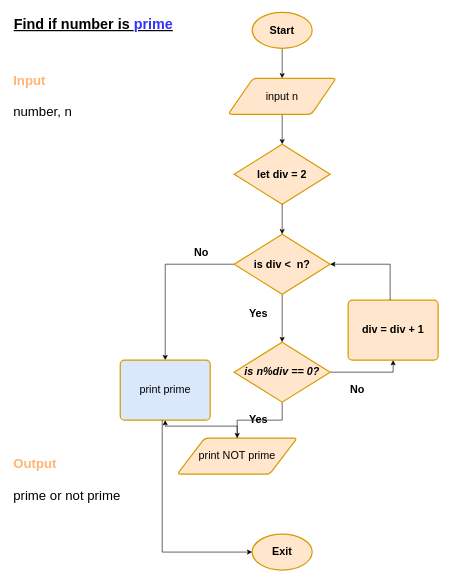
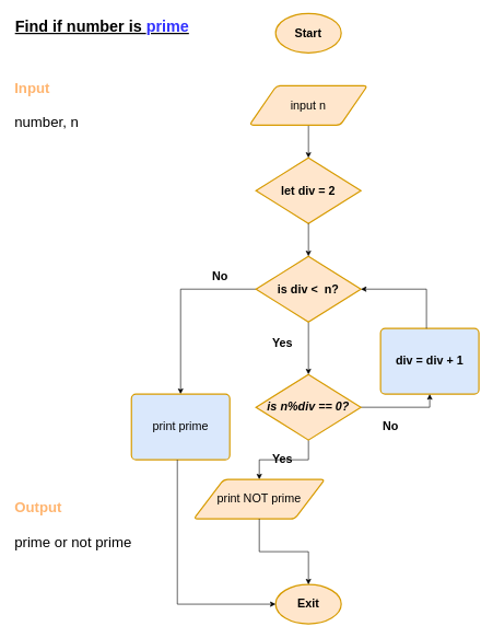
  <mxCell id="0" />
  <mxCell id="1" parent="0" />
- <mxCell id="2" style="edgeStyle=orthogonalEdgeStyle;rounded=0;orthogonalLoop=1;jettySize=auto;html=1;entryX=0.5;entryY=0;entryDx=0;entryDy=0;fontSize=18;fillColor=#ffe6cc;strokeColor=default;" edge="1" parent="1" source="3" target="5"><mxGeometry relative="1" as="geometry" /></mxCell>
  <mxCell id="3" value="Start" style="strokeWidth=2;html=1;shape=mxgraph.flowchart.start_1;whiteSpace=wrap;fontSize=18;fillColor=#ffe6cc;strokeColor=#d79b00;fontStyle=1" vertex="1" parent="1"><mxGeometry x="420" y="20" width="100" height="60" as="geometry" /></mxCell>
  <mxCell id="4" style="edgeStyle=orthogonalEdgeStyle;rounded=0;orthogonalLoop=1;jettySize=auto;html=1;entryX=0.5;entryY=0;entryDx=0;entryDy=0;fontSize=18;fillColor=#ffe6cc;strokeColor=default;" edge="1" parent="1" source="5" target="6"><mxGeometry relative="1" as="geometry" /></mxCell>
  <mxCell id="5" value="input n" style="shape=parallelogram;html=1;strokeWidth=2;perimeter=parallelogramPerimeter;whiteSpace=wrap;rounded=1;arcSize=12;size=0.23;fontSize=18;fillColor=#ffe6cc;strokeColor=#d79b00;" vertex="1" parent="1"><mxGeometry x="380" y="130" width="180" height="60" as="geometry" /></mxCell>
  <mxCell id="6" value="let div = 2" style="rhombus;whiteSpace=wrap;html=1;absoluteArcSize=1;arcSize=14;strokeWidth=2;fontSize=18;fillColor=#ffe6cc;strokeColor=#d79b00;fontStyle=1;" vertex="1" parent="1"><mxGeometry x="390" y="240" width="160" height="100" as="geometry" /></mxCell>
  <mxCell id="7" style="edgeStyle=orthogonalEdgeStyle;rounded=0;orthogonalLoop=1;jettySize=auto;html=1;fontSize=18;fillColor=#ffe6cc;strokeColor=default;" edge="1" parent="1" source="9" target="13"><mxGeometry relative="1" as="geometry" /></mxCell>
  <mxCell id="8" style="edgeStyle=orthogonalEdgeStyle;rounded=0;orthogonalLoop=1;jettySize=auto;html=1;entryX=0.5;entryY=0;entryDx=0;entryDy=0;fontSize=18;fillColor=#ffe6cc;strokeColor=default;" edge="1" parent="1" source="9" target="14"><mxGeometry relative="1" as="geometry" /></mxCell>
  <mxCell id="9" value="is div &amp;lt;&amp;nbsp; n?" style="strokeWidth=2;html=1;shape=mxgraph.flowchart.decision;whiteSpace=wrap;fontSize=18;fillColor=#ffe6cc;strokeColor=#d79b00;fontStyle=1" vertex="1" parent="1"><mxGeometry x="390" y="390" width="160" height="100" as="geometry" /></mxCell>
- <mxCell id="10" value="div = div + 1" style="rounded=1;whiteSpace=wrap;html=1;absoluteArcSize=1;arcSize=14;strokeWidth=2;fontSize=18;fillColor=#ffe6cc;strokeColor=#d79b00;fontStyle=1" vertex="1" parent="1"><mxGeometry x="580" y="500" width="150" height="100" as="geometry" /></mxCell>
+ <mxCell id="10" value="div = div + 1" style="rounded=1;whiteSpace=wrap;html=1;absoluteArcSize=1;arcSize=14;strokeWidth=2;fontSize=18;fillColor=#dae8fc;strokeColor=#d79b00;fontStyle=1;" vertex="1" parent="1"><mxGeometry x="580" y="500" width="150" height="100" as="geometry" /></mxCell>
  <mxCell id="11" style="edgeStyle=orthogonalEdgeStyle;rounded=0;orthogonalLoop=1;jettySize=auto;html=1;entryX=0.5;entryY=0;entryDx=0;entryDy=0;fontSize=18;fillColor=#ffe6cc;strokeColor=default;" edge="1" parent="1" source="13" target="15"><mxGeometry relative="1" as="geometry" /></mxCell>
  <mxCell id="12" style="edgeStyle=orthogonalEdgeStyle;rounded=0;orthogonalLoop=1;jettySize=auto;html=1;entryX=0.5;entryY=1;entryDx=0;entryDy=0;fontSize=18;fillColor=#ffe6cc;strokeColor=default;" edge="1" parent="1" source="13" target="10"><mxGeometry relative="1" as="geometry" /></mxCell>
  <mxCell id="13" value="is n%div == 0?" style="strokeWidth=2;html=1;shape=mxgraph.flowchart.decision;whiteSpace=wrap;fontSize=18;fillColor=#ffe6cc;strokeColor=#d79b00;fontStyle=3" vertex="1" parent="1"><mxGeometry x="390" y="570" width="160" height="100" as="geometry" /></mxCell>
  <mxCell id="14" value="print prime" style="rounded=1;whiteSpace=wrap;html=1;absoluteArcSize=1;arcSize=14;strokeWidth=2;fontSize=18;fillColor=#dae8fc;strokeColor=#d79b00;" vertex="1" parent="1"><mxGeometry x="200" y="600" width="150" height="100" as="geometry" /></mxCell>
  <mxCell id="15" value="print NOT prime" style="shape=parallelogram;html=1;strokeWidth=2;perimeter=parallelogramPerimeter;whiteSpace=wrap;rounded=1;arcSize=12;size=0.23;fontSize=18;fillColor=#ffe6cc;strokeColor=#d79b00;" vertex="1" parent="1"><mxGeometry x="295" y="730" width="200" height="60" as="geometry" /></mxCell>
  <mxCell id="16" value="Exit" style="strokeWidth=2;html=1;shape=mxgraph.flowchart.start_1;whiteSpace=wrap;fontSize=18;fillColor=#ffe6cc;strokeColor=#d79b00;fontStyle=1" vertex="1" parent="1"><mxGeometry x="420" y="890" width="100" height="60" as="geometry" /></mxCell>
  <mxCell id="17" style="edgeStyle=orthogonalEdgeStyle;rounded=0;orthogonalLoop=1;jettySize=auto;html=1;entryX=0.5;entryY=0;entryDx=0;entryDy=0;entryPerimeter=0;fontSize=18;fillColor=#ffe6cc;strokeColor=default;" edge="1" parent="1" source="6" target="9"><mxGeometry relative="1" as="geometry" /></mxCell>
- <mxCell id="18" style="edgeStyle=orthogonalEdgeStyle;rounded=0;orthogonalLoop=1;jettySize=auto;html=1;fontSize=18;fillColor=#ffe6cc;strokeColor=default;" edge="1" parent="1" source="15" target="14"><mxGeometry relative="1" as="geometry" /></mxCell>
+ <mxCell id="18" style="edgeStyle=orthogonalEdgeStyle;rounded=0;orthogonalLoop=1;jettySize=auto;html=1;entryX=0.5;entryY=0;entryDx=0;entryDy=0;entryPerimeter=0;fontSize=18;fillColor=#ffe6cc;strokeColor=default;" edge="1" parent="1" source="15" target="16"><mxGeometry relative="1" as="geometry" /></mxCell>
  <mxCell id="19" value="" style="endArrow=none;html=1;rounded=0;" edge="1" parent="1"><mxGeometry width="50" height="50" relative="1" as="geometry"><mxPoint x="650" y="500" as="sourcePoint" /><mxPoint x="650" y="440" as="targetPoint" /></mxGeometry></mxCell>
  <mxCell id="20" value="" style="endArrow=classic;html=1;rounded=0;entryX=1;entryY=0.5;entryDx=0;entryDy=0;entryPerimeter=0;" edge="1" parent="1" target="9"><mxGeometry width="50" height="50" relative="1" as="geometry"><mxPoint x="650" y="440" as="sourcePoint" /><mxPoint x="680" y="400" as="targetPoint" /></mxGeometry></mxCell>
  <mxCell id="21" value="" style="endArrow=none;html=1;rounded=0;" edge="1" parent="1"><mxGeometry width="50" height="50" relative="1" as="geometry"><mxPoint x="270" y="920" as="sourcePoint" /><mxPoint x="270" y="700" as="targetPoint" /></mxGeometry></mxCell>
  <mxCell id="22" value="" style="endArrow=classic;html=1;rounded=0;entryX=0;entryY=0.5;entryDx=0;entryDy=0;entryPerimeter=0;" edge="1" parent="1" target="16"><mxGeometry width="50" height="50" relative="1" as="geometry"><mxPoint x="270" y="920" as="sourcePoint" /><mxPoint x="320" y="870" as="targetPoint" /></mxGeometry></mxCell>
  <mxCell id="23" value="Yes" style="text;html=1;align=center;verticalAlign=middle;resizable=0;points=[];autosize=1;strokeColor=none;fillColor=none;fontSize=18;fontStyle=1" vertex="1" parent="1"><mxGeometry x="405" y="503" width="50" height="40" as="geometry" /></mxCell>
  <mxCell id="24" value="Yes" style="text;html=1;align=center;verticalAlign=middle;resizable=0;points=[];autosize=1;strokeColor=none;fillColor=none;fontSize=18;fontStyle=1" vertex="1" parent="1"><mxGeometry x="405" y="680" width="50" height="40" as="geometry" /></mxCell>
  <mxCell id="25" value="No" style="text;html=1;align=center;verticalAlign=middle;resizable=0;points=[];autosize=1;strokeColor=none;fillColor=none;fontSize=18;fontStyle=1" vertex="1" parent="1"><mxGeometry x="570" y="630" width="50" height="40" as="geometry" /></mxCell>
  <mxCell id="26" value="No" style="text;html=1;align=center;verticalAlign=middle;resizable=0;points=[];autosize=1;strokeColor=none;fillColor=none;fontSize=18;fontStyle=1" vertex="1" parent="1"><mxGeometry x="310" y="400" width="50" height="40" as="geometry" /></mxCell>
  <mxCell id="27" value="Find if number is &lt;font style=&quot;color: rgb(51, 51, 255);&quot;&gt;prime&lt;/font&gt;" style="text;html=1;align=center;verticalAlign=middle;resizable=0;points=[];autosize=1;strokeColor=none;fillColor=none;fontSize=24;fontStyle=5" vertex="1" parent="1"><mxGeometry x="20" y="20" width="270" height="40" as="geometry" /></mxCell>
  <mxCell id="28" value="&lt;b&gt;&lt;font style=&quot;color: rgb(255, 181, 112);&quot;&gt;Input&lt;/font&gt;&lt;/b&gt;&lt;div&gt;&lt;br&gt;&lt;/div&gt;&lt;div&gt;number, n&lt;/div&gt;" style="text;html=1;align=left;verticalAlign=middle;resizable=0;points=[];autosize=1;strokeColor=none;fillColor=none;fontSize=22;" vertex="1" parent="1"><mxGeometry x="20" y="115" width="120" height="90" as="geometry" /></mxCell>
  <mxCell id="29" value="&lt;font color=&quot;#ffb570&quot;&gt;&lt;b&gt;Output&lt;/b&gt;&lt;/font&gt;&lt;br&gt;&lt;div&gt;&lt;br&gt;&lt;/div&gt;&lt;div&gt;prime or not prime&lt;/div&gt;" style="text;html=1;align=left;verticalAlign=middle;resizable=0;points=[];autosize=1;strokeColor=none;fillColor=none;fontSize=22;" vertex="1" parent="1"><mxGeometry x="20" y="755" width="200" height="90" as="geometry" /></mxCell>
